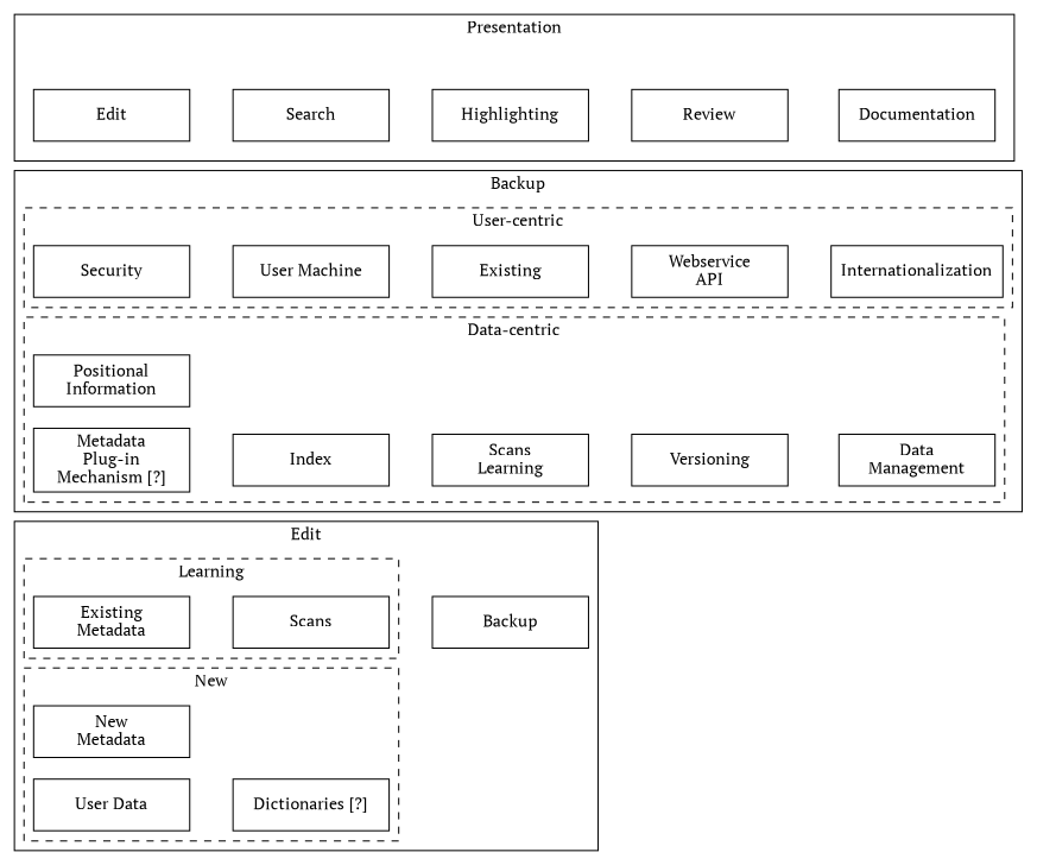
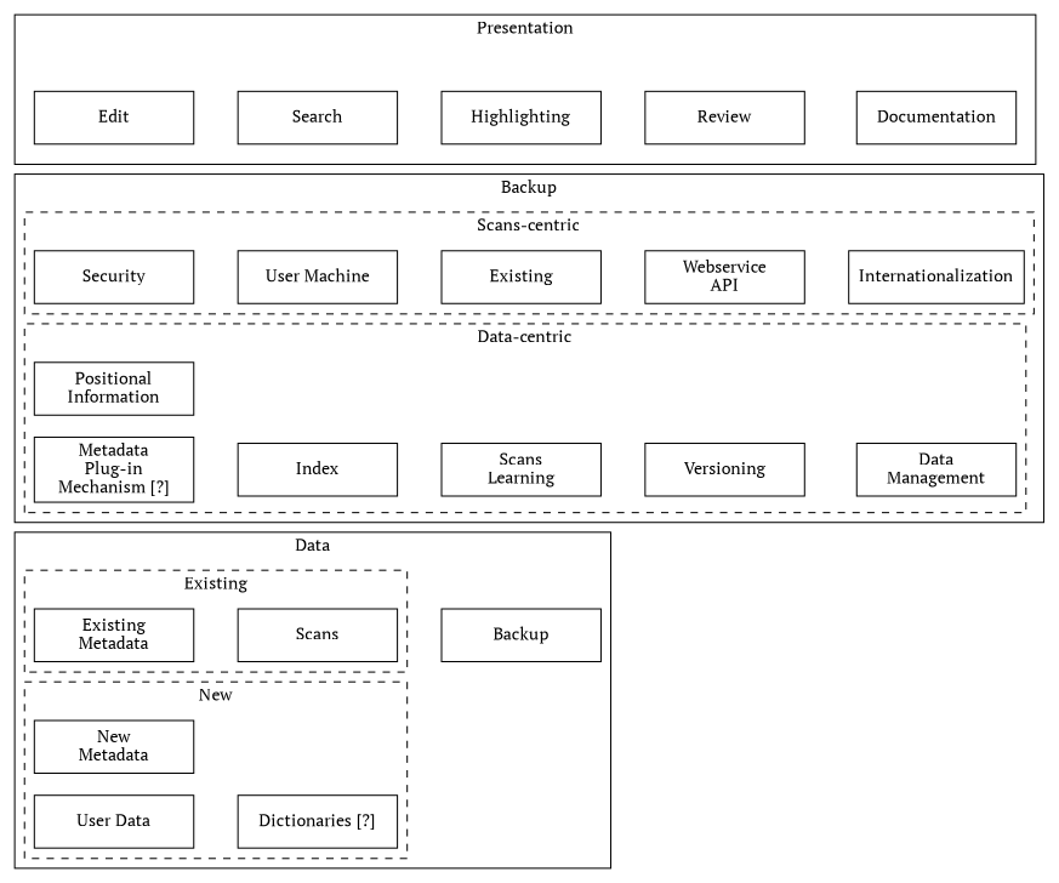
  digraph {
    fontname="PT Serif"
    rankdir=LR
    node [fontname="PT Serif" shape=box]
    edge [fontname="PT Serif" style=invis]
    n1 [height=0.6 label="Existing\nMetadata" width=1.8]
    n2 [height=0.6 label=Scans width=1.8]
    n3 [height=0.6 label="New\nMetadata" width=1.8]
    n4 [height=0.6 label="User Data" width=1.8]
    n5 [height=0.6 label="Dictionaries [?]" width=1.8]
    n6 [height=0.6 label=Backup width=1.8]
    n7 [height=0.6 label=Security width=1.8]
    n8 [height=0.6 label="User Machine" width=1.8]
    n9 [height=0.6 label=Existing width=1.8]
    n10 [height=0.6 label="Webservice\nAPI" width=1.8]
    n11 [height=0.6 label=Internationalization width=1.8]
    n12 [height=0.6 label="Positional\nInformation" width=1.8]
    n13 [height=0.6 label="Metadata\nPlug-in\nMechanism [?]" width=1.8]
    n14 [height=0.6 label=Index width=1.8]
    n15 [height=0.6 label="Scans\nLearning" width=1.8]
    n16 [height=0.6 label=Versioning width=1.8]
    n17 [height=0.6 label="Data\nManagement" width=1.8]
    n18 [height=0.6 label=Edit width=1.8]
    n19 [height=0.6 label=Search width=1.8]
    n20 [height=0.6 label=Highlighting width=1.8]
    n21 [height=0.6 label=Review width=1.8]
    n22 [height=0.6 label=Documentation width=1.8]
    subgraph cluster_1 {
-     label=Edit
+     label=Data
      n6
      subgraph cluster_2 {
-       label=Learning
+       label=Existing
        style=dashed
        n1
        n2
      }
      subgraph cluster_3 {
        label=New
        style=dashed
        n3
        n4
        n5
      }
    }
    subgraph cluster_4 {
      label=Backup
      subgraph cluster_5 {
-       label="User-centric"
+       label="Scans-centric"
        style=dashed
        n7
        n8
        n9
        n10
        n11
      }
      subgraph cluster_6 {
        label="Data-centric"
        style=dashed
        n12
        n13
        n14
        n15
        n16
        n17
      }
    }
    subgraph cluster_7 {
      label=Presentation
      subgraph cluster_8 {
        label=Presentation
        style=invis
        n18
        n19
        n20
        n21
        n22
      }
    }
    n1 -> n2
    n2 -> n6
    n4 -> n5
    n7 -> n8
    n8 -> n9
    n9 -> n10
    n10 -> n11
    n13 -> n14
    n14 -> n15
    n15 -> n16
    n16 -> n17
    n18 -> n19
    n19 -> n20
    n20 -> n21
    n21 -> n22
  }
